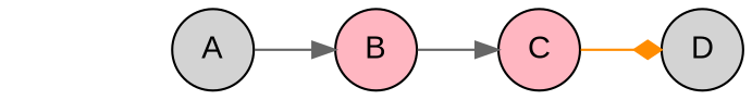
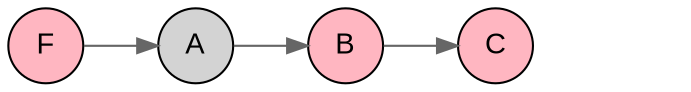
  digraph {
    rankdir=LR
    node [fillcolor=lightpink fontname=Arial shape=circle style=filled]
    edge [arrowhead=normal arrowsize=1 color=gray40]
    n1 [fillcolor=lightgrey label=A]
    n2 [label=B]
    n3 [label=C]
-   n5 [fillcolor=lightgrey label=D]
+   n4 [label=F]
    n1 -> n2
    n2 -> n3
-   n3 -> n5 [arrowhead=diamond color=darkorange]
+   n4 -> n1
  }
